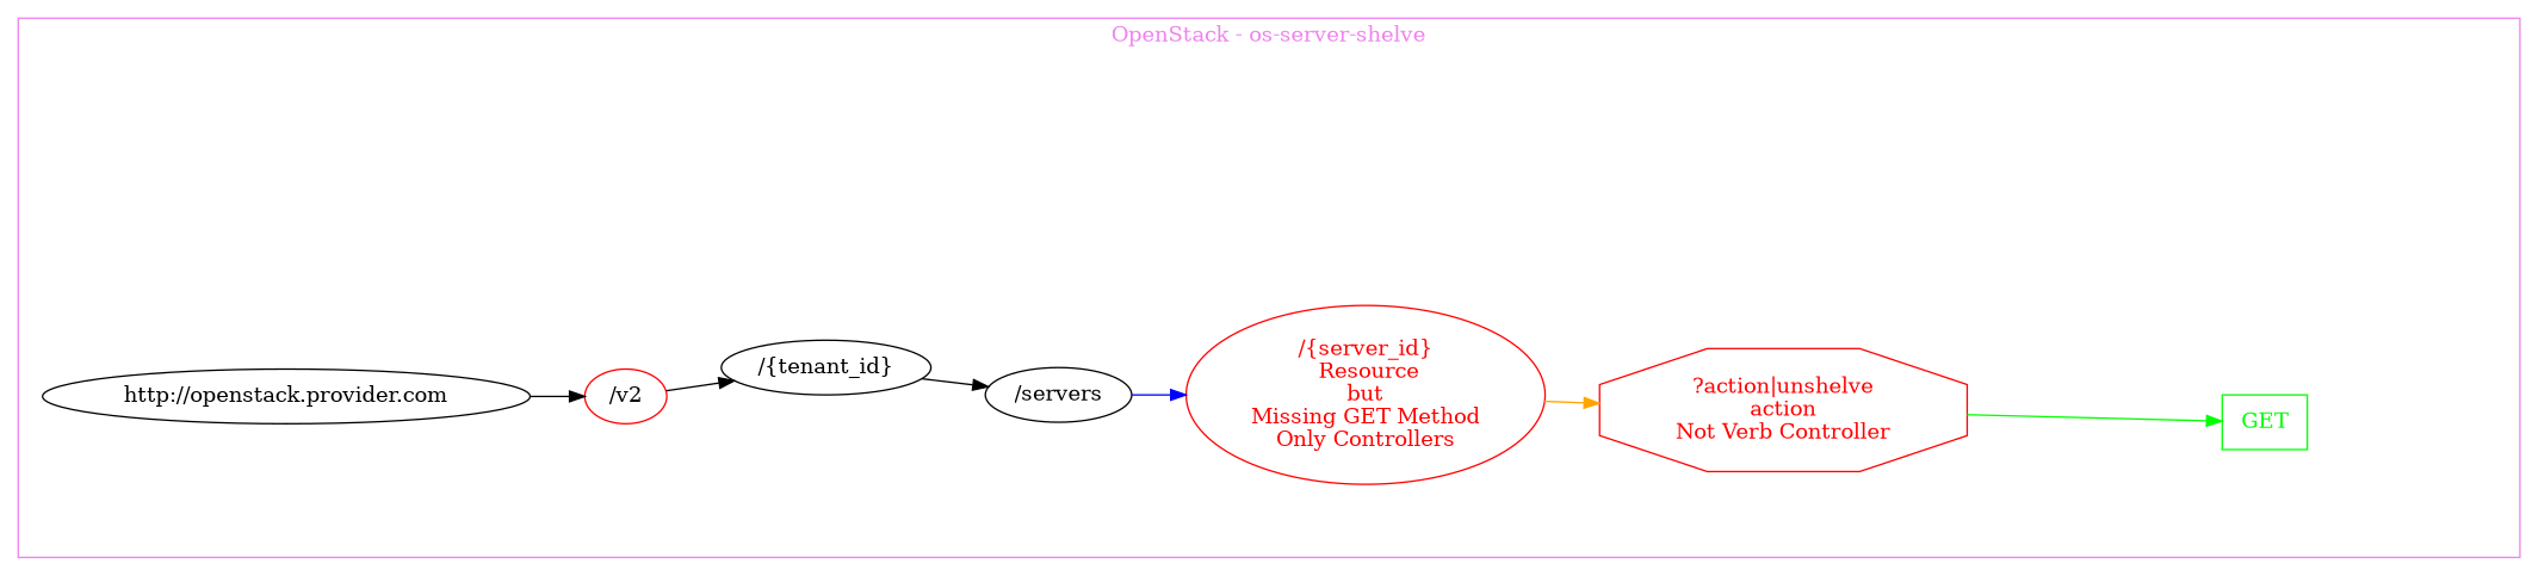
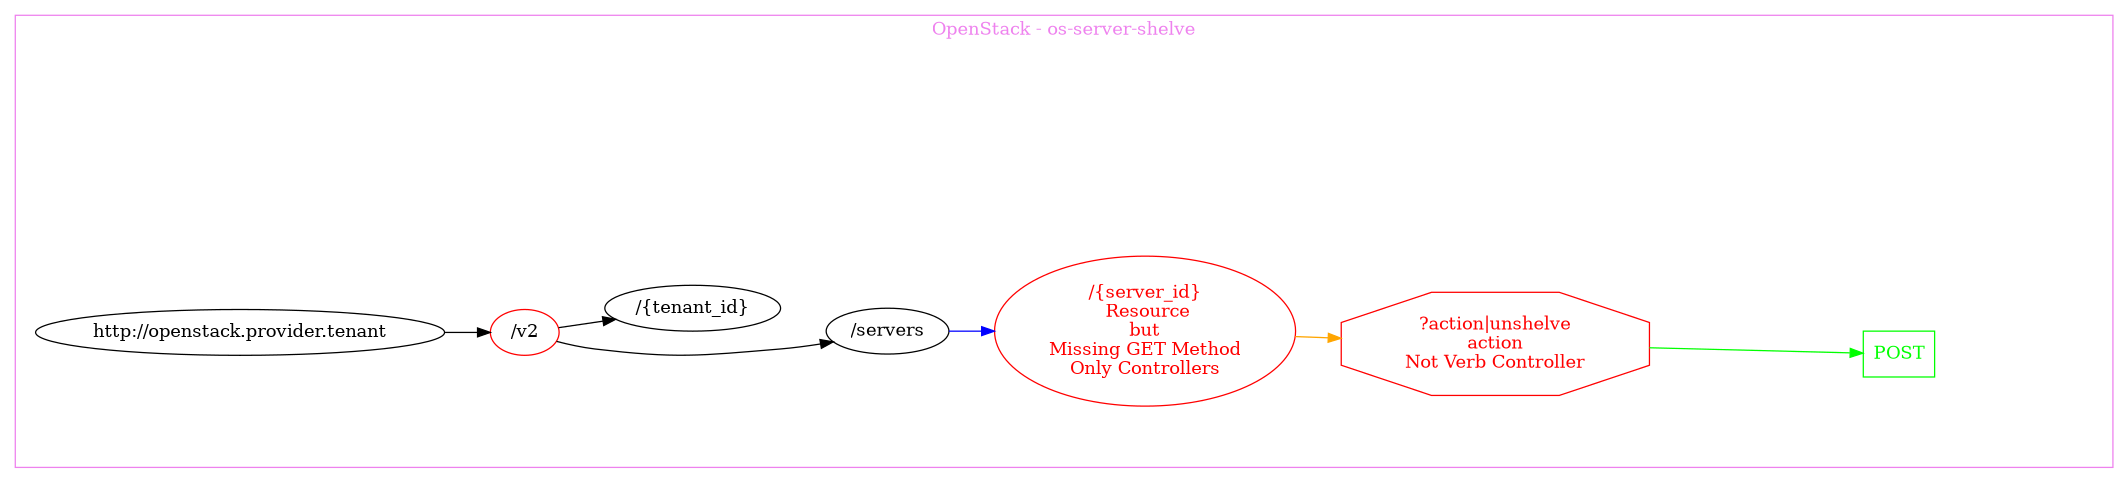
  digraph {
    rankdir=LR
    node [color=red fontcolor=black shape=ellipse]
    edge [color=black fontcolor=black]
-   n1 [color=green fontcolor=green label=GET shape=box]
+   n1 [color=green fontcolor=green label=POST shape=box]
    n2 [fontcolor=red label="?action|unshelve\naction\nNot Verb Controller" shape=octagon]
    n3 [fontcolor=red label="/{server_id}\n Resource\nbut\nMissing GET Method\nOnly Controllers"]
    n4 [color=black label="/servers"]
    n5 [color=black label="/{tenant_id}"]
    n6 [label="/v2"]
-   n7 [color=black label="http://openstack.provider.com"]
+   n7 [color=black label="http://openstack.provider.tenant"]
    subgraph cluster_1 {
      color=violet
      fontcolor=violet
      label="OpenStack - os-server-shelve"
      subgraph cluster_2 {
        color=white
        fontcolor=white
        label="OpenStack - os-server-shelve"
        n7
        subgraph cluster_3 {
          color=white
          fontcolor=white
          label="OpenStack - os-server-shelve"
          n6
          subgraph cluster_4 {
            color=white
            fontcolor=white
            label="OpenStack - os-server-shelve"
            n5
            subgraph cluster_5 {
              color=white
              fontcolor=white
              label="OpenStack - os-server-shelve"
              n4
              subgraph cluster_6 {
                color=white
                fontcolor=white
                label="OpenStack - os-server-shelve"
                n3
                subgraph cluster_7 {
                  color=white
                  fontcolor=white
                  label="OpenStack - os-server-shelve"
                  n2
                  subgraph cluster_8 {
                    color=white
                    fontcolor=white
                    label="OpenStack - os-server-shelve"
                    n1
                  }
                }
              }
            }
          }
        }
      }
    }
    n2 -> n1 [color=green fontcolor=green]
    n3 -> n2 [color=orange fontcolor=orange]
    n4 -> n3 [color=blue fontcolor=blue]
-   n5 -> n4
+   n6 -> n4
    n6 -> n5
    n7 -> n6
  }
